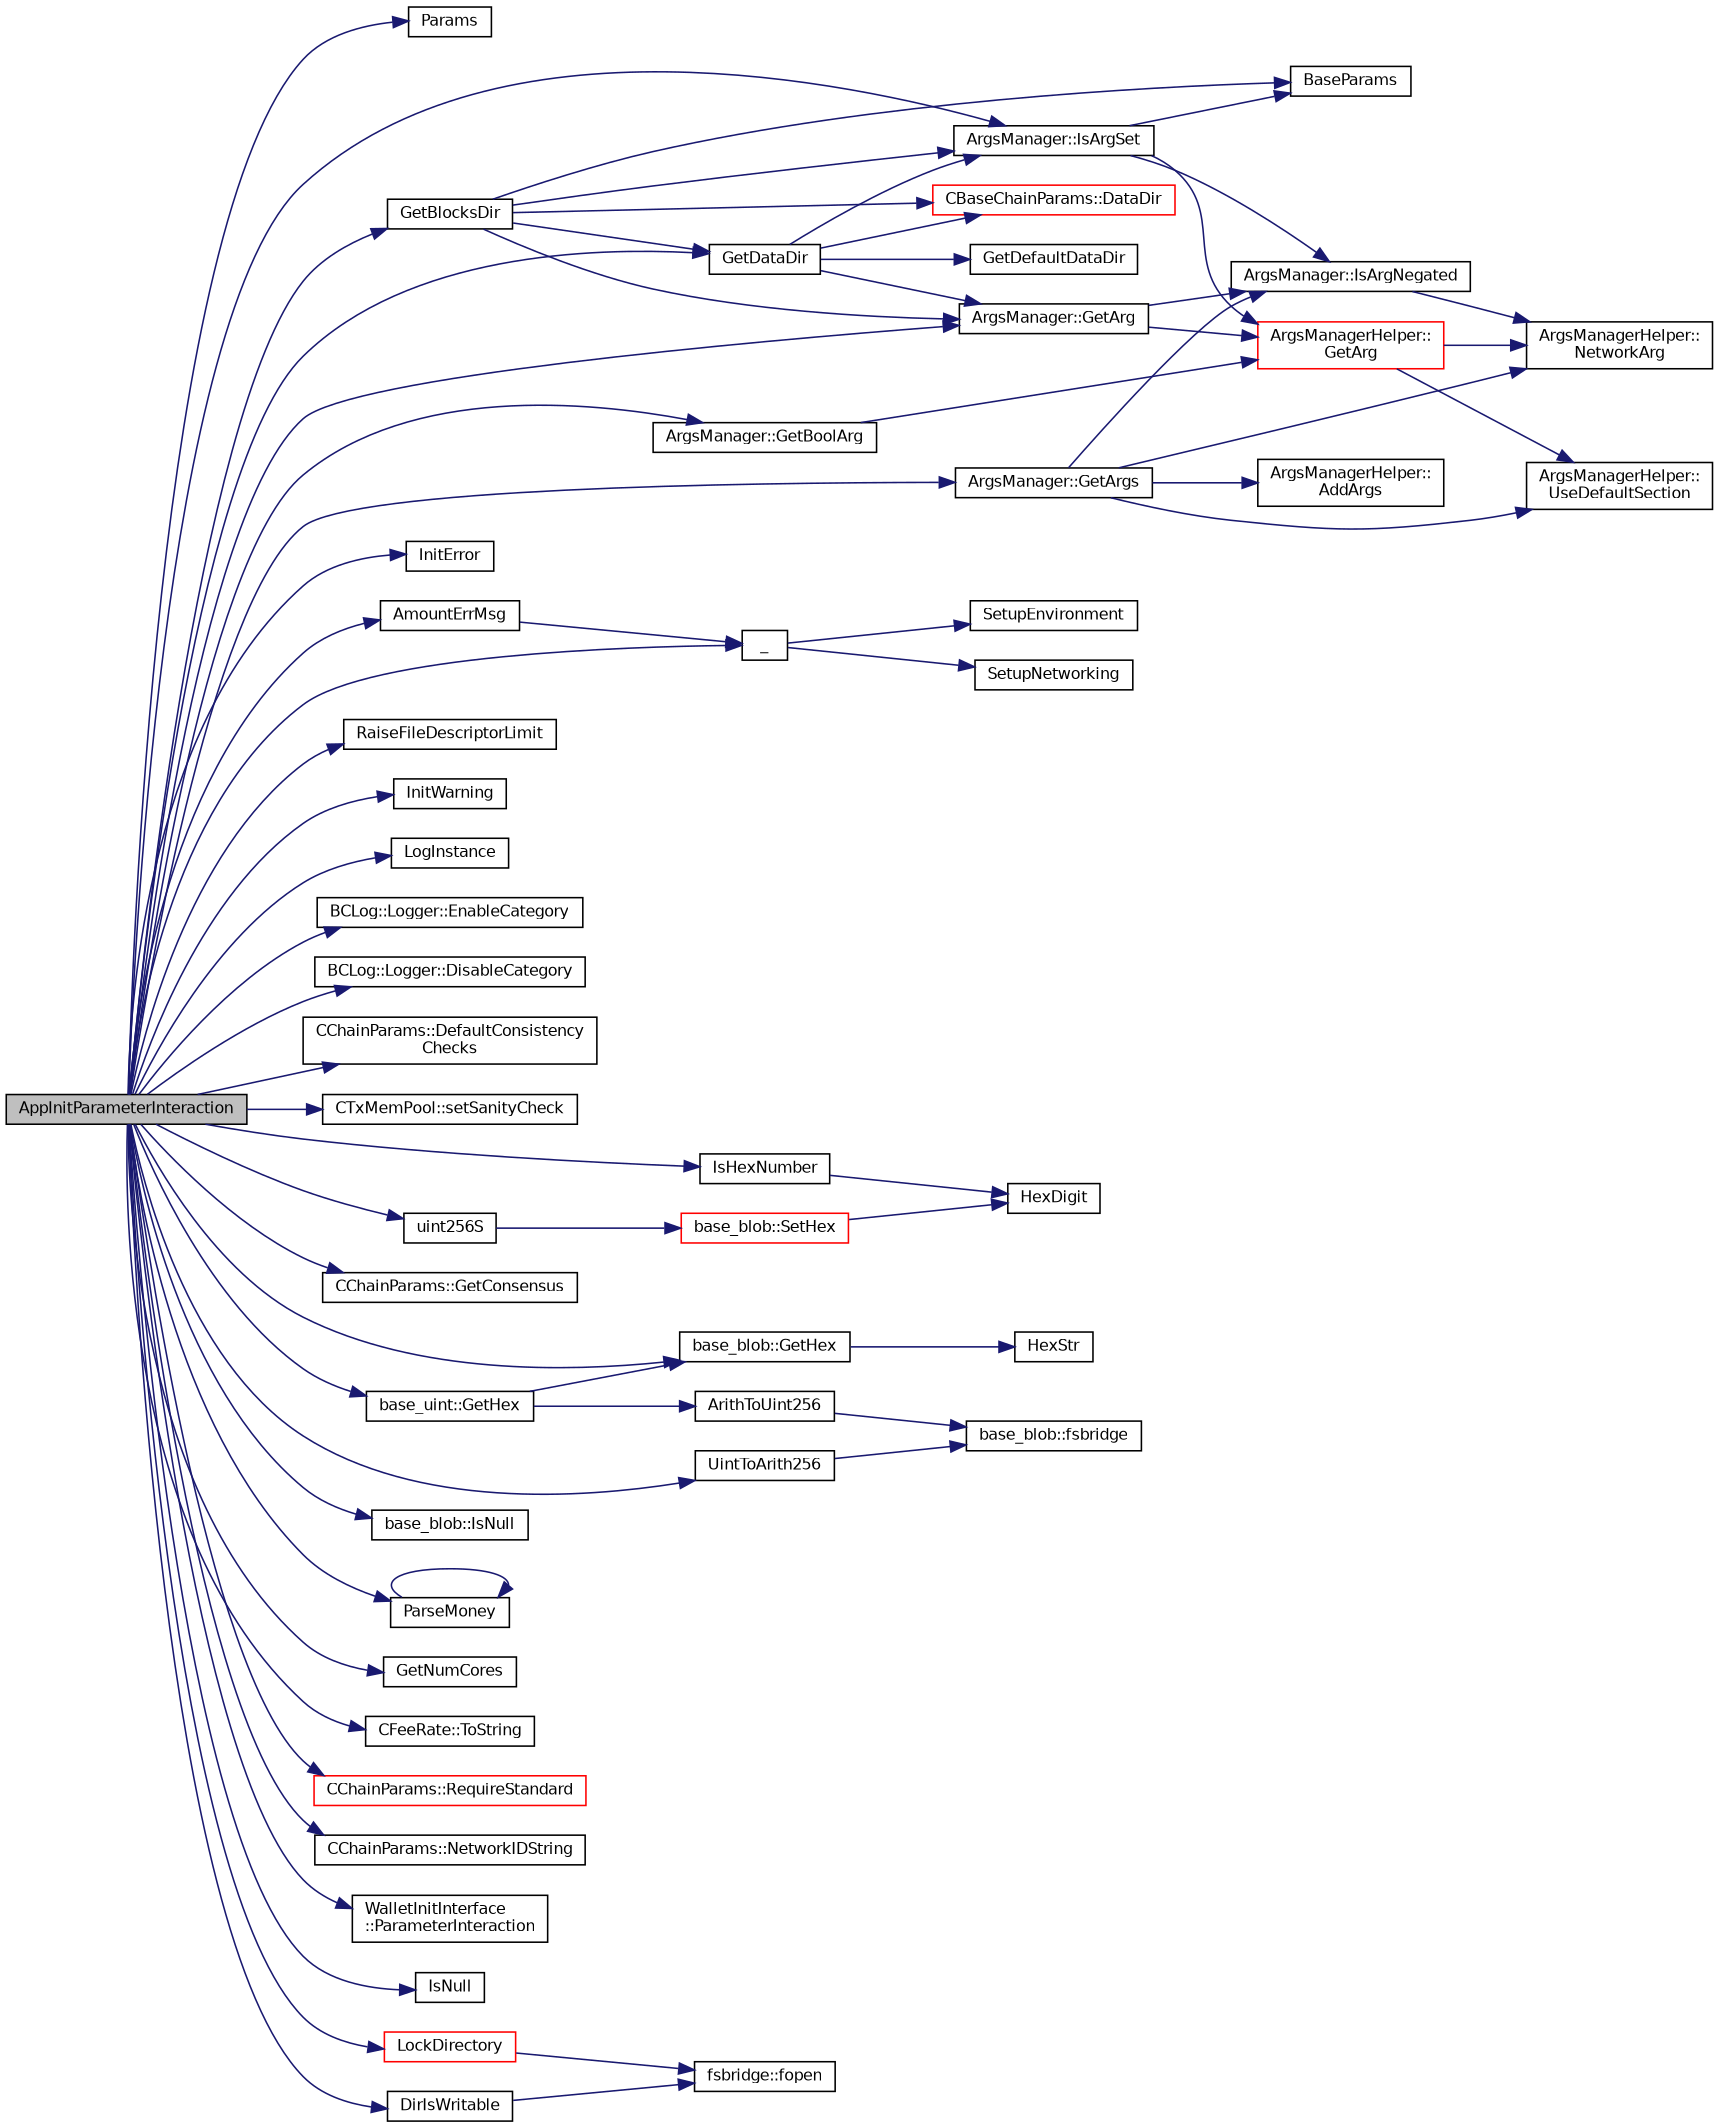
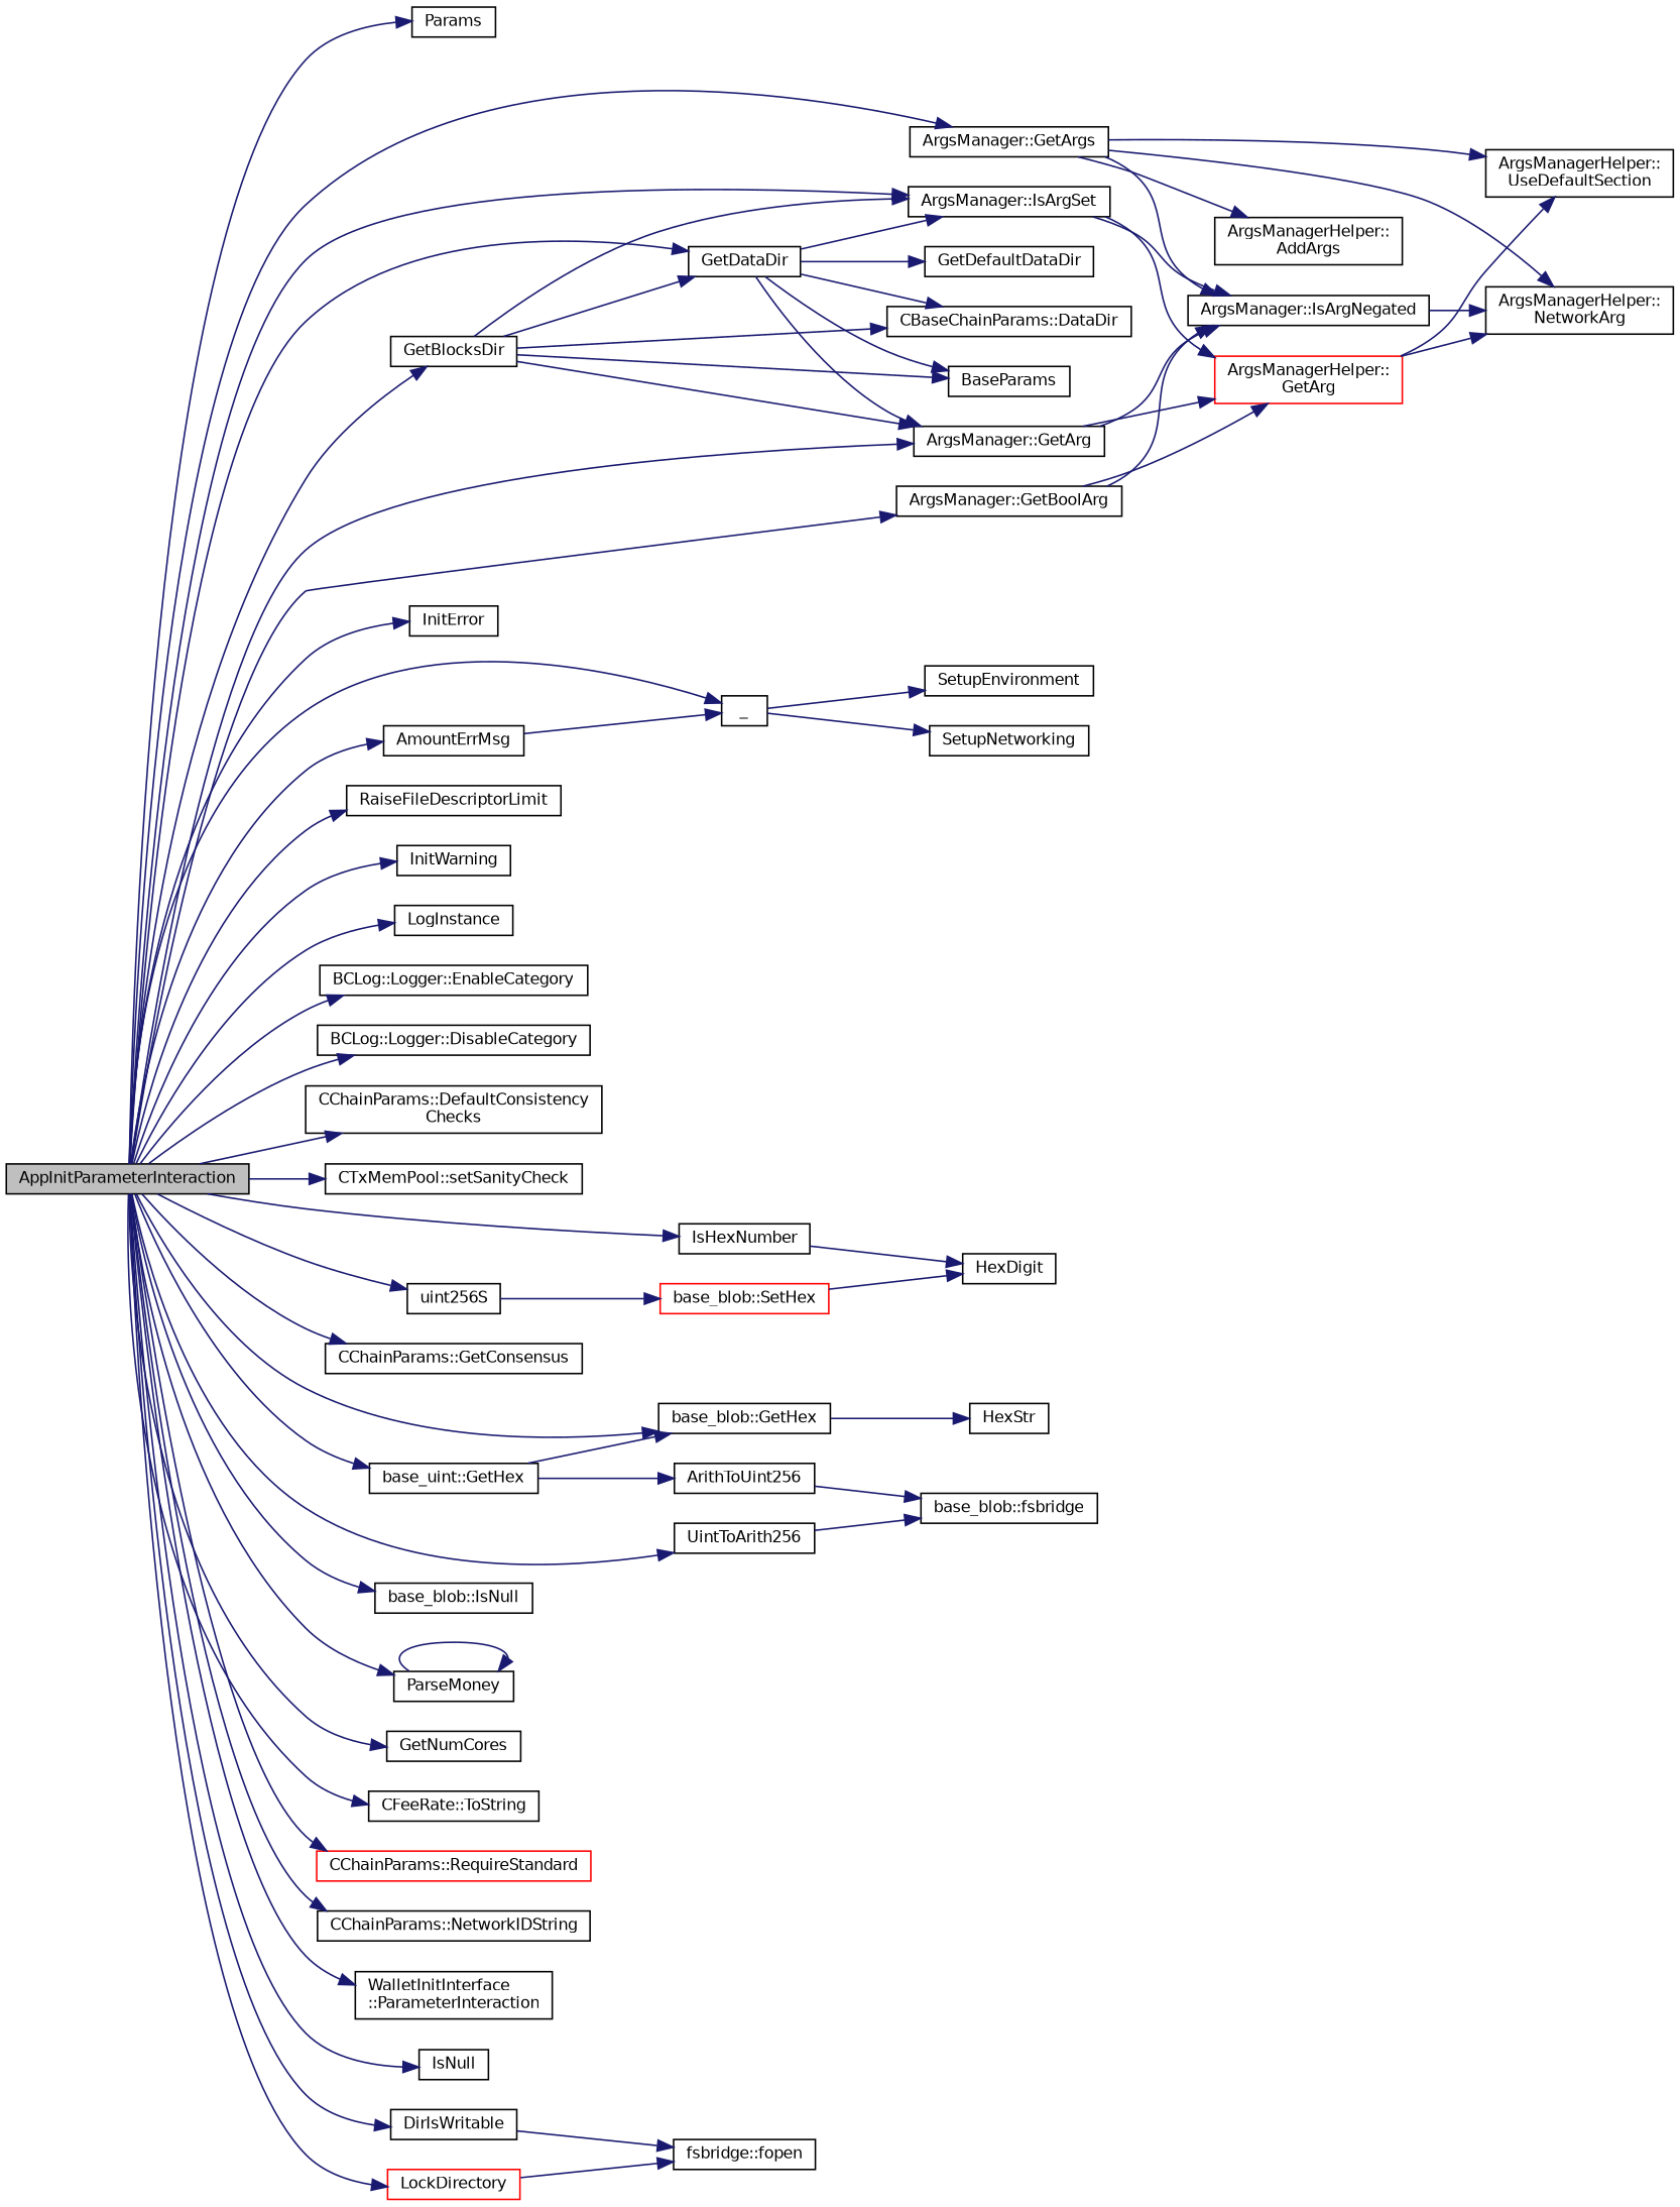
  digraph {
    rankdir=LR
    node [color=black fillcolor=white fontname=Helvetica fontsize=10 shape=record style=filled]
    edge [color=midnightblue fontname=Helvetica fontsize=10 labelfontname=Helvetica labelfontsize=10 style=solid]
    n1 [fillcolor=grey75 fontcolor=black height=0.2 label=AppInitParameterInteraction width=0.4]
    n2 [height=0.2 label=Params width=0.4]
    n3 [height=0.2 label=GetBlocksDir width=0.4]
    n4 [height=0.2 label="ArgsManager::IsArgSet" width=0.4]
    n5 [height=0.2 label="ArgsManager::GetArg" width=0.4]
    n6 [height=0.2 label=GetDataDir width=0.4]
    n7 [height=0.2 label=InitError width=0.4]
    n8 [height=0.2 label=_ width=0.4]
    n9 [height=0.2 label="ArgsManager::GetBoolArg" width=0.4]
    n10 [height=0.2 label="ArgsManager::GetArgs" width=0.4]
    n11 [height=0.2 label=RaiseFileDescriptorLimit width=0.4]
    n12 [height=0.2 label=InitWarning width=0.4]
    n13 [height=0.2 label=LogInstance width=0.4]
    n14 [height=0.2 label="BCLog::Logger::EnableCategory" width=0.4]
    n15 [height=0.2 label="BCLog::Logger::DisableCategory" width=0.4]
    n16 [height=0.2 label="CChainParams::DefaultConsistency\lChecks" width=0.4]
    n17 [height=0.2 label="CTxMemPool::setSanityCheck" width=0.4]
    n18 [height=0.2 label=uint256S width=0.4]
    n19 [height=0.2 label="CChainParams::GetConsensus" width=0.4]
    n20 [height=0.2 label="base_blob::GetHex" width=0.4]
    n21 [height=0.2 label="base_blob::IsNull" width=0.4]
    n22 [height=0.2 label=IsHexNumber width=0.4]
    n23 [height=0.2 label=UintToArith256 width=0.4]
    n24 [height=0.2 label="base_uint::GetHex" width=0.4]
    n25 [height=0.2 label=ParseMoney width=0.4]
    n26 [height=0.2 label=AmountErrMsg width=0.4]
    n27 [height=0.2 label=GetNumCores width=0.4]
    n28 [height=0.2 label="CFeeRate::ToString" width=0.4]
    n29 [color=red height=0.2 label="CChainParams::RequireStandard" width=0.4]
    n30 [height=0.2 label="CChainParams::NetworkIDString" width=0.4]
    n31 [height=0.2 label="WalletInitInterface\l::ParameterInteraction" width=0.4]
    n32 [height=0.2 label=IsNull width=0.4]
    n33 [height=0.2 label=DirIsWritable width=0.4]
    n34 [color=red height=0.2 label=LockDirectory width=0.4]
    n35 [height=0.2 label=BaseParams width=0.4]
-   n36 [color=red height=0.2 label="CBaseChainParams::DataDir" width=0.4]
+   n36 [height=0.2 label="CBaseChainParams::DataDir" width=0.4]
    n37 [height=0.2 label="ArgsManager::IsArgNegated" width=0.4]
    n38 [color=red height=0.2 label="ArgsManagerHelper::\lGetArg" width=0.4]
    n39 [height=0.2 label=GetDefaultDataDir width=0.4]
    n40 [height=0.2 label=SetupEnvironment width=0.4]
    n41 [height=0.2 label=SetupNetworking width=0.4]
    n42 [height=0.2 label="ArgsManagerHelper::\lNetworkArg" width=0.4]
    n43 [height=0.2 label="ArgsManagerHelper::\lUseDefaultSection" width=0.4]
    n44 [height=0.2 label="ArgsManagerHelper::\lAddArgs" width=0.4]
    n45 [color=red height=0.2 label="base_blob::SetHex" width=0.4]
    n46 [height=0.2 label=HexStr width=0.4]
    n47 [height=0.2 label=HexDigit width=0.4]
    n48 [height=0.2 label="base_blob::fsbridge" width=0.4]
    n49 [height=0.2 label=ArithToUint256 width=0.4]
    n50 [height=0.2 label="fsbridge::fopen" width=0.4]
    n1 -> n2
    n1 -> n3
    n1 -> n4
    n1 -> n5
    n1 -> n6
    n1 -> n7
    n1 -> n8
    n1 -> n9
    n1 -> n10
    n1 -> n11
    n1 -> n12
    n1 -> n13
    n1 -> n14
    n1 -> n15
    n1 -> n16
    n1 -> n17
    n1 -> n18
    n1 -> n19
    n1 -> n20
    n1 -> n21
    n1 -> n22
    n1 -> n23
    n1 -> n24
    n1 -> n25
    n1 -> n26
    n1 -> n27
    n1 -> n28
    n1 -> n29
    n1 -> n30
    n1 -> n31
    n1 -> n32
    n1 -> n33
    n1 -> n34
    n3 -> n4
    n3 -> n5
    n3 -> n6
    n3 -> n35
    n3 -> n36
    n4 -> n37
    n4 -> n38
    n5 -> n37
    n5 -> n38
    n6 -> n4
    n6 -> n5
-   n4 -> n35
+   n6 -> n35
    n6 -> n36
    n6 -> n39
    n8 -> n40
    n8 -> n41
+   n9 -> n37
    n9 -> n38
    n10 -> n37
    n10 -> n42
    n10 -> n43
    n10 -> n44
    n18 -> n45
    n20 -> n46
    n22 -> n47
    n23 -> n48
    n24 -> n20
    n24 -> n49
    n25 -> n25
    n26 -> n8
    n33 -> n50
    n34 -> n50
    n37 -> n42
    n38 -> n42
    n38 -> n43
    n45 -> n47
    n49 -> n48
  }
